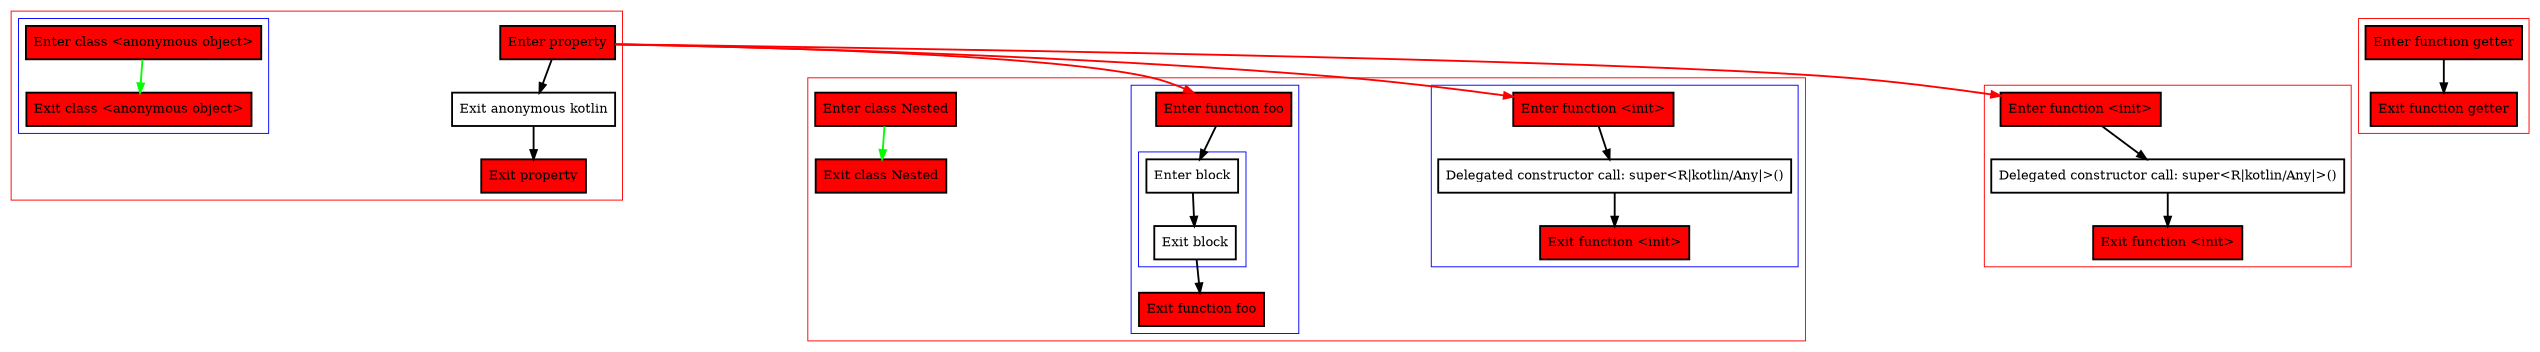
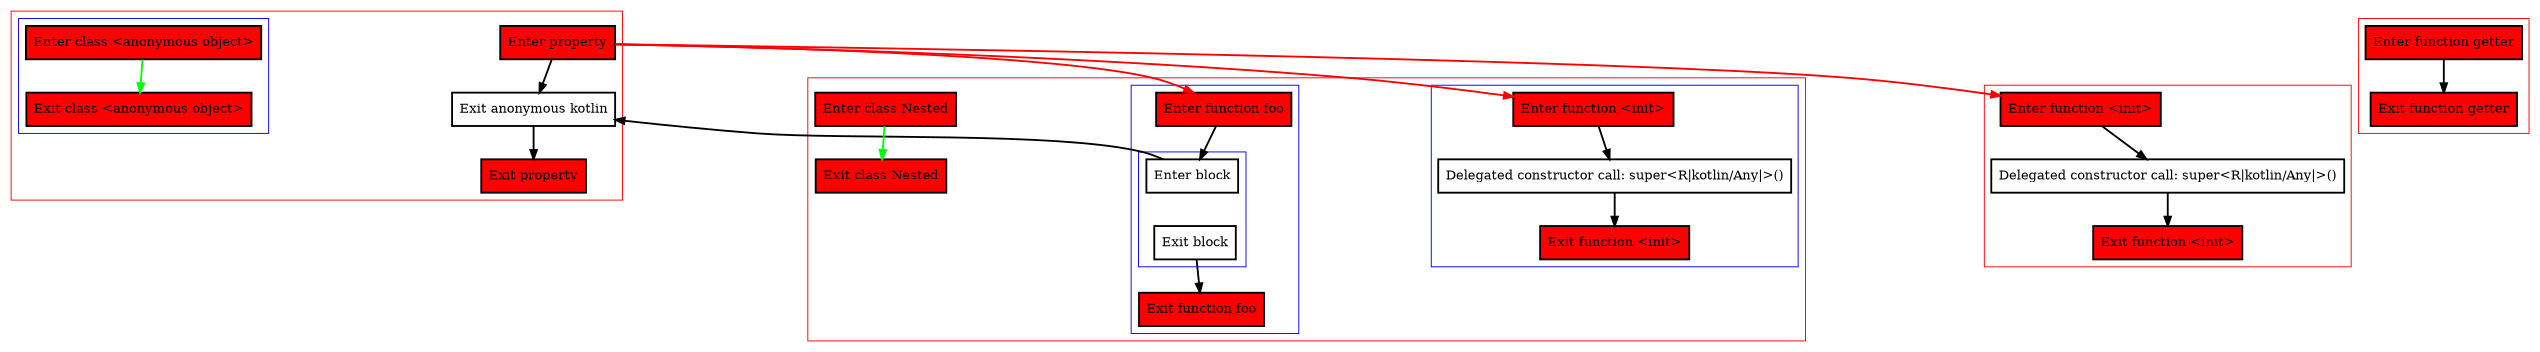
  digraph {
    nodesep=3
    node [fillcolor=red penwidth=2 shape=box style=filled]
    edge [penwidth=2]
    n1 [label="Enter function <init>"]
    n2 [label="Delegated constructor call: super<R|kotlin/Any|>()" fillcolor="" style=""]
    n3 [label="Exit function <init>"]
    n4 [label="Enter block" fillcolor="" style=""]
    n5 [label="Exit block" fillcolor="" style=""]
    n6 [label="Enter function foo"]
    n7 [label="Exit function foo"]
    n8 [label="Enter function <init>"]
    n9 [label="Delegated constructor call: super<R|kotlin/Any|>()" fillcolor="" style=""]
    n10 [label="Exit function <init>"]
    n11 [label="Enter class Nested"]
    n12 [label="Exit class Nested"]
    n13 [label="Enter function getter"]
    n14 [label="Exit function getter"]
    n15 [label="Enter class <anonymous object>"]
    n16 [label="Exit class <anonymous object>"]
    n17 [label="Enter property"]
    n18 [label="Exit anonymous kotlin" fillcolor="" style=""]
    n19 [label="Exit property"]
    subgraph cluster_1 {
      color=red
      n1
      n2
      n3
    }
    subgraph cluster_2 {
      color=red
      n11
      n12
      subgraph cluster_3 {
        color=blue
        n6
        n7
        subgraph cluster_4 {
          color=blue
          n4
          n5
        }
      }
      subgraph cluster_5 {
        color=blue
        n8
        n9
        n10
      }
    }
    subgraph cluster_6 {
      color=red
      n13
      n14
    }
    subgraph cluster_7 {
      color=red
      n17
      n18
      n19
      subgraph cluster_8 {
        color=blue
        n15
        n16
      }
    }
    n1 -> n2
    n2 -> n3
-   n4 -> n5
+   n4 -> n18
    n5 -> n7
    n6 -> n4
    n8 -> n9
    n9 -> n10
    n11 -> n12 [color=green]
    n13 -> n14
    n15 -> n16 [color=green]
    n17 -> n1 [color=red]
    n17 -> n6 [color=red]
    n17 -> n8 [color=red]
    n17 -> n18
    n18 -> n19
  }
